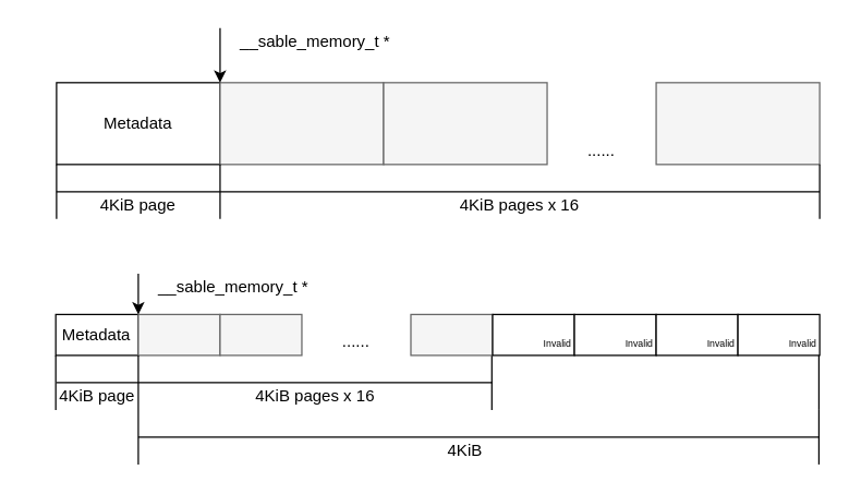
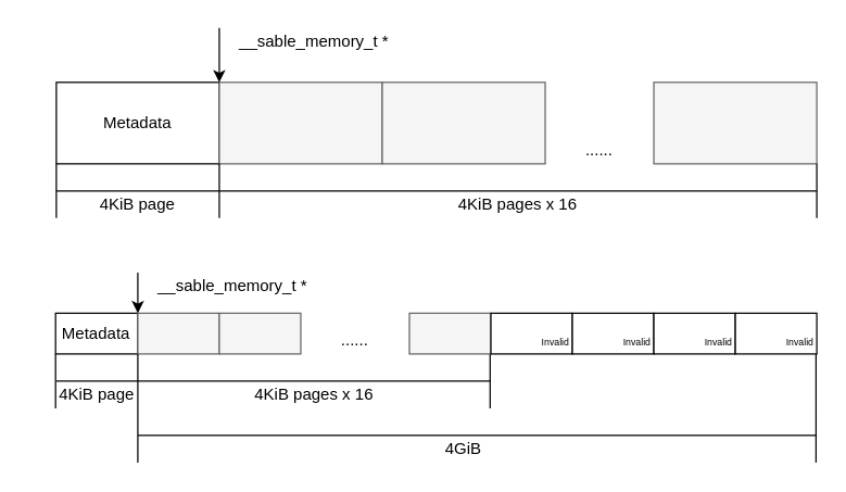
  <mxCell id="0" />
  <mxCell id="1" parent="0" />
  <mxCell id="2" value="Metadata" style="rounded=0;whiteSpace=wrap;html=1;" vertex="1" parent="1"><mxGeometry x="41" y="60" width="120" height="60" as="geometry" /></mxCell>
  <mxCell id="3" value="" style="rounded=0;whiteSpace=wrap;html=1;fillColor=#f5f5f5;strokeColor=#666666;fontColor=#333333;" vertex="1" parent="1"><mxGeometry x="161" y="60" width="120" height="60" as="geometry" /></mxCell>
  <mxCell id="4" value="" style="rounded=0;whiteSpace=wrap;html=1;fillColor=#f5f5f5;strokeColor=#666666;fontColor=#333333;" vertex="1" parent="1"><mxGeometry x="281" y="60" width="120" height="60" as="geometry" /></mxCell>
  <mxCell id="5" value="" style="rounded=0;whiteSpace=wrap;html=1;fillColor=#f5f5f5;strokeColor=#666666;fontColor=#333333;" vertex="1" parent="1"><mxGeometry x="481" y="60" width="120" height="60" as="geometry" /></mxCell>
  <mxCell id="6" value="__sable_memory_t *" style="text;html=1;strokeColor=none;fillColor=none;align=center;verticalAlign=middle;whiteSpace=wrap;rounded=0;" vertex="1" parent="1"><mxGeometry x="161" y="20" width="140" height="20" as="geometry" /></mxCell>
  <mxCell id="7" value="" style="endArrow=classic;html=1;entryX=0;entryY=0;entryDx=0;entryDy=0;" edge="1" parent="1" target="3"><mxGeometry width="50" height="50" relative="1" as="geometry"><mxPoint x="161" y="20" as="sourcePoint" /><mxPoint x="161" y="-20" as="targetPoint" /></mxGeometry></mxCell>
  <mxCell id="8" value="......" style="text;html=1;strokeColor=none;fillColor=none;align=center;verticalAlign=middle;whiteSpace=wrap;rounded=0;" vertex="1" parent="1"><mxGeometry x="421" y="100" width="40" height="20" as="geometry" /></mxCell>
  <mxCell id="9" value="" style="endArrow=none;html=1;exitX=1;exitY=0;exitDx=0;exitDy=0;" edge="1" parent="1"><mxGeometry width="50" height="50" relative="1" as="geometry"><mxPoint x="161" y="140" as="sourcePoint" /><mxPoint x="601" y="140" as="targetPoint" /></mxGeometry></mxCell>
  <mxCell id="10" value="" style="endArrow=none;html=1;exitX=1;exitY=1;exitDx=0;exitDy=0;" edge="1" parent="1"><mxGeometry width="50" height="50" relative="1" as="geometry"><mxPoint x="161" y="160" as="sourcePoint" /><mxPoint x="161" y="120" as="targetPoint" /></mxGeometry></mxCell>
  <mxCell id="11" value="" style="endArrow=none;html=1;exitX=1;exitY=1;exitDx=0;exitDy=0;" edge="1" parent="1"><mxGeometry width="50" height="50" relative="1" as="geometry"><mxPoint x="601" y="160" as="sourcePoint" /><mxPoint x="601" y="120" as="targetPoint" /></mxGeometry></mxCell>
  <mxCell id="12" value="4KiB pages x 16" style="text;html=1;strokeColor=none;fillColor=none;align=center;verticalAlign=middle;whiteSpace=wrap;rounded=0;" vertex="1" parent="1"><mxGeometry x="331" y="140" width="100" height="20" as="geometry" /></mxCell>
  <mxCell id="13" value="" style="endArrow=none;html=1;exitX=1;exitY=1;exitDx=0;exitDy=0;" edge="1" parent="1"><mxGeometry width="50" height="50" relative="1" as="geometry"><mxPoint x="41" y="160" as="sourcePoint" /><mxPoint x="41" y="120" as="targetPoint" /></mxGeometry></mxCell>
  <mxCell id="14" value="" style="endArrow=none;html=1;" edge="1" parent="1"><mxGeometry width="50" height="50" relative="1" as="geometry"><mxPoint x="161" y="140" as="sourcePoint" /><mxPoint x="41" y="140" as="targetPoint" /></mxGeometry></mxCell>
  <mxCell id="15" value="4KiB page" style="text;html=1;strokeColor=none;fillColor=none;align=center;verticalAlign=middle;whiteSpace=wrap;rounded=0;" vertex="1" parent="1"><mxGeometry x="51" y="140" width="100" height="20" as="geometry" /></mxCell>
  <mxCell id="16" value="Metadata" style="rounded=0;whiteSpace=wrap;html=1;" vertex="1" parent="1"><mxGeometry x="40.43" y="230" width="60.57" height="30" as="geometry" /></mxCell>
  <mxCell id="17" value="" style="rounded=0;whiteSpace=wrap;html=1;fillColor=#f5f5f5;strokeColor=#666666;fontColor=#333333;" vertex="1" parent="1"><mxGeometry x="101" y="230" width="60" height="30" as="geometry" /></mxCell>
  <mxCell id="18" value="__sable_memory_t *" style="text;html=1;strokeColor=none;fillColor=none;align=center;verticalAlign=middle;whiteSpace=wrap;rounded=0;" vertex="1" parent="1"><mxGeometry x="101" y="200" width="140" height="20" as="geometry" /></mxCell>
  <mxCell id="19" value="" style="endArrow=classic;html=1;entryX=0;entryY=0;entryDx=0;entryDy=0;" edge="1" parent="1" target="17"><mxGeometry width="50" height="50" relative="1" as="geometry"><mxPoint x="101" y="200" as="sourcePoint" /><mxPoint x="160.43" y="150" as="targetPoint" /></mxGeometry></mxCell>
  <mxCell id="20" value="......" style="text;html=1;strokeColor=none;fillColor=none;align=center;verticalAlign=middle;whiteSpace=wrap;rounded=0;" vertex="1" parent="1"><mxGeometry x="241" y="240" width="40" height="20" as="geometry" /></mxCell>
  <mxCell id="21" value="" style="endArrow=none;html=1;exitX=1;exitY=0;exitDx=0;exitDy=0;" edge="1" parent="1"><mxGeometry width="50" height="50" relative="1" as="geometry"><mxPoint x="101" y="280" as="sourcePoint" /><mxPoint x="361" y="280" as="targetPoint" /></mxGeometry></mxCell>
  <mxCell id="22" value="" style="endArrow=none;html=1;exitX=1;exitY=1;exitDx=0;exitDy=0;" edge="1" parent="1"><mxGeometry width="50" height="50" relative="1" as="geometry"><mxPoint x="101" y="300" as="sourcePoint" /><mxPoint x="101" y="260" as="targetPoint" /></mxGeometry></mxCell>
  <mxCell id="23" value="" style="endArrow=none;html=1;exitX=1;exitY=1;exitDx=0;exitDy=0;" edge="1" parent="1"><mxGeometry width="50" height="50" relative="1" as="geometry"><mxPoint x="360.43" y="300" as="sourcePoint" /><mxPoint x="360.43" y="260" as="targetPoint" /></mxGeometry></mxCell>
  <mxCell id="24" value="4KiB pages x 16" style="text;html=1;strokeColor=none;fillColor=none;align=center;verticalAlign=middle;whiteSpace=wrap;rounded=0;" vertex="1" parent="1"><mxGeometry x="181" y="280" width="100" height="20" as="geometry" /></mxCell>
  <mxCell id="25" value="" style="endArrow=none;html=1;exitX=1;exitY=1;exitDx=0;exitDy=0;" edge="1" parent="1"><mxGeometry width="50" height="50" relative="1" as="geometry"><mxPoint x="40.43" y="300" as="sourcePoint" /><mxPoint x="40.43" y="260" as="targetPoint" /></mxGeometry></mxCell>
  <mxCell id="26" value="" style="endArrow=none;html=1;" edge="1" parent="1"><mxGeometry width="50" height="50" relative="1" as="geometry"><mxPoint x="101" y="280" as="sourcePoint" /><mxPoint x="41" y="280" as="targetPoint" /></mxGeometry></mxCell>
  <mxCell id="27" value="4KiB page" style="text;html=1;strokeColor=none;fillColor=none;align=center;verticalAlign=middle;whiteSpace=wrap;rounded=0;" vertex="1" parent="1"><mxGeometry x="20.72" y="280" width="100" height="20" as="geometry" /></mxCell>
  <mxCell id="28" value="" style="rounded=0;whiteSpace=wrap;html=1;fillColor=#f5f5f5;strokeColor=#666666;fontColor=#333333;" vertex="1" parent="1"><mxGeometry x="161" y="230" width="60" height="30" as="geometry" /></mxCell>
  <mxCell id="29" value="" style="rounded=0;whiteSpace=wrap;html=1;fillColor=#f5f5f5;strokeColor=#666666;fontColor=#333333;" vertex="1" parent="1"><mxGeometry x="301" y="230" width="60" height="30" as="geometry" /></mxCell>
  <mxCell id="30" value="" style="rounded=0;whiteSpace=wrap;html=1;sketch=0;glass=0;" vertex="1" parent="1"><mxGeometry x="361" y="230" width="60" height="30" as="geometry" /></mxCell>
  <mxCell id="31" value="" style="rounded=0;whiteSpace=wrap;html=1;sketch=0;glass=0;" vertex="1" parent="1"><mxGeometry x="421" y="230" width="60" height="30" as="geometry" /></mxCell>
  <mxCell id="32" value="" style="rounded=0;whiteSpace=wrap;html=1;sketch=0;glass=0;" vertex="1" parent="1"><mxGeometry x="481" y="230" width="60" height="30" as="geometry" /></mxCell>
  <mxCell id="33" value="" style="rounded=0;whiteSpace=wrap;html=1;sketch=0;glass=0;" vertex="1" parent="1"><mxGeometry x="541" y="230" width="60" height="30" as="geometry" /></mxCell>
  <mxCell id="34" value="" style="endArrow=none;html=1;exitX=1;exitY=1;exitDx=0;exitDy=0;" edge="1" parent="1"><mxGeometry width="50" height="50" relative="1" as="geometry"><mxPoint x="101" y="340" as="sourcePoint" /><mxPoint x="101" y="300" as="targetPoint" /></mxGeometry></mxCell>
  <mxCell id="35" value="" style="endArrow=none;html=1;exitX=1;exitY=1;exitDx=0;exitDy=0;" edge="1" parent="1"><mxGeometry width="50" height="50" relative="1" as="geometry"><mxPoint x="600.43" y="300" as="sourcePoint" /><mxPoint x="600.43" y="260" as="targetPoint" /></mxGeometry></mxCell>
  <mxCell id="36" value="" style="endArrow=none;html=1;exitX=1;exitY=1;exitDx=0;exitDy=0;" edge="1" parent="1"><mxGeometry width="50" height="50" relative="1" as="geometry"><mxPoint x="600.43" y="340" as="sourcePoint" /><mxPoint x="600.43" y="300" as="targetPoint" /></mxGeometry></mxCell>
  <mxCell id="37" value="" style="endArrow=none;html=1;exitX=1;exitY=0;exitDx=0;exitDy=0;" edge="1" parent="1"><mxGeometry width="50" height="50" relative="1" as="geometry"><mxPoint x="101" y="320" as="sourcePoint" /><mxPoint x="601" y="320" as="targetPoint" /></mxGeometry></mxCell>
- <mxCell id="38" value="4KiB" style="text;html=1;strokeColor=none;fillColor=none;align=center;verticalAlign=middle;whiteSpace=wrap;rounded=0;" vertex="1" parent="1"><mxGeometry x="291" y="320" width="100" height="20" as="geometry" /></mxCell>
+ <mxCell id="38" value="4GiB" style="text;html=1;strokeColor=none;fillColor=none;align=center;verticalAlign=middle;whiteSpace=wrap;rounded=0;" vertex="1" parent="1"><mxGeometry x="291" y="320" width="100" height="20" as="geometry" /></mxCell>
  <mxCell id="39" value="&lt;font style=&quot;font-size: 7px&quot;&gt;Invalid&lt;/font&gt;" style="text;html=1;strokeColor=none;fillColor=none;align=right;verticalAlign=middle;whiteSpace=wrap;rounded=0;glass=0;sketch=0;" vertex="1" parent="1"><mxGeometry x="381" y="240" width="40" height="20" as="geometry" /></mxCell>
  <mxCell id="40" value="&lt;font style=&quot;font-size: 7px&quot;&gt;Invalid&lt;/font&gt;" style="text;html=1;strokeColor=none;fillColor=none;align=right;verticalAlign=middle;whiteSpace=wrap;rounded=0;glass=0;sketch=0;" vertex="1" parent="1"><mxGeometry x="441" y="240" width="40" height="20" as="geometry" /></mxCell>
  <mxCell id="41" value="&lt;font style=&quot;font-size: 7px&quot;&gt;Invalid&lt;/font&gt;" style="text;html=1;strokeColor=none;fillColor=none;align=right;verticalAlign=middle;whiteSpace=wrap;rounded=0;glass=0;sketch=0;" vertex="1" parent="1"><mxGeometry x="501" y="240" width="40" height="20" as="geometry" /></mxCell>
  <mxCell id="42" value="&lt;font style=&quot;font-size: 7px&quot;&gt;Invalid&lt;/font&gt;" style="text;html=1;strokeColor=none;fillColor=none;align=right;verticalAlign=middle;whiteSpace=wrap;rounded=0;glass=0;sketch=0;" vertex="1" parent="1"><mxGeometry x="561" y="240" width="40" height="20" as="geometry" /></mxCell>
